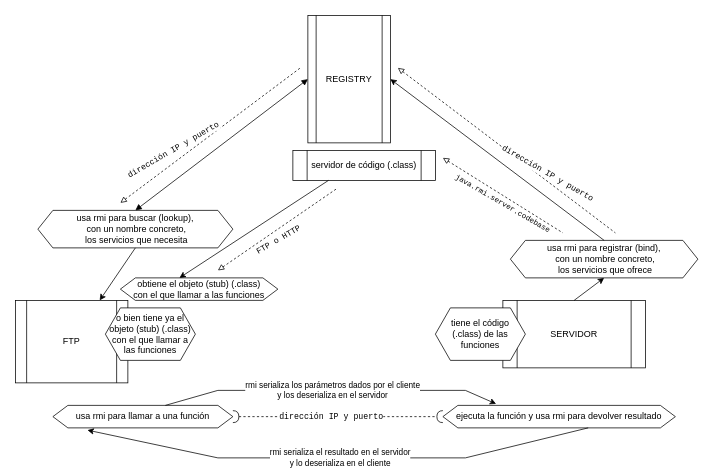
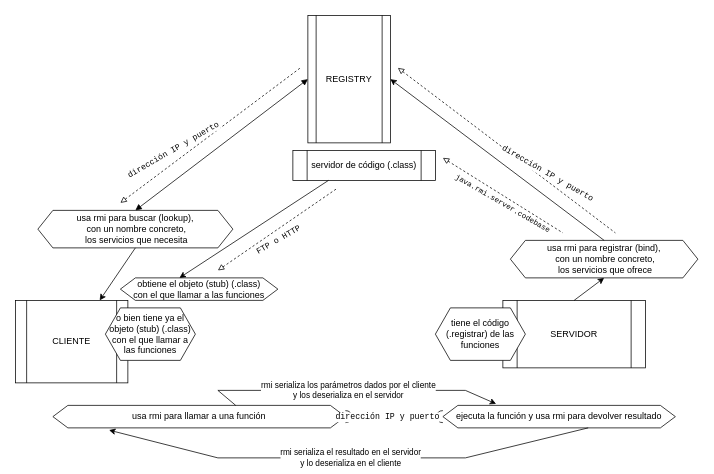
  <mxCell id="0" />
  <mxCell id="1" parent="0" />
- <mxCell id="2" value="FTP" style="shape=process;whiteSpace=wrap;html=1;backgroundOutline=1;" vertex="1" parent="1"><mxGeometry x="20" y="400" width="150" height="110" as="geometry" /></mxCell>
+ <mxCell id="2" value="CLIENTE" style="shape=process;whiteSpace=wrap;html=1;backgroundOutline=1;" vertex="1" parent="1"><mxGeometry x="20" y="400" width="150" height="110" as="geometry" /></mxCell>
  <mxCell id="3" value="SERVIDOR" style="shape=process;whiteSpace=wrap;html=1;backgroundOutline=1;" vertex="1" parent="1"><mxGeometry x="670" y="400" width="190" height="90" as="geometry" /></mxCell>
- <mxCell id="4" value="usa rmi para llamar a una función" style="shape=hexagon;perimeter=hexagonPerimeter2;whiteSpace=wrap;html=1;fixedSize=1;" vertex="1" parent="1"><mxGeometry x="70" y="540" width="240" height="30" as="geometry" /></mxCell>
+ <mxCell id="4" value="usa rmi para llamar a una función" style="shape=hexagon;perimeter=hexagonPerimeter2;whiteSpace=wrap;html=1;fixedSize=1;" vertex="1" parent="1"><mxGeometry x="70" y="540" width="390" height="30" as="geometry" /></mxCell>
  <mxCell id="5" value="ejecuta la función y usa rmi para devolver resultado" style="shape=hexagon;perimeter=hexagonPerimeter2;whiteSpace=wrap;html=1;fixedSize=1;" vertex="1" parent="1"><mxGeometry x="590" y="540" width="310" height="30" as="geometry" /></mxCell>
  <mxCell id="6" value="rmi serializa los parámetros dados por el cliente&lt;br&gt;y los deserializa en el servidor" style="endArrow=classic;html=1;rounded=0;exitX=0.625;exitY=0;exitDx=0;exitDy=0;entryX=0.229;entryY=-0.067;entryDx=0;entryDy=0;entryPerimeter=0;" edge="1" parent="1" source="4" target="5"><mxGeometry x="0.009" relative="1" as="geometry"><mxPoint x="280" y="520" as="sourcePoint" /><mxPoint x="380" y="520" as="targetPoint" /><Array as="points"><mxPoint x="290" y="520" /><mxPoint x="620" y="520" /></Array><mxPoint as="offset" /></mxGeometry></mxCell>
  <mxCell id="7" value="rmi serializa el resultado en el servidor&lt;br&gt;y lo deserializa en el cliente" style="endArrow=none;html=1;rounded=0;exitX=0.192;exitY=1.1;exitDx=0;exitDy=0;entryX=0.625;entryY=1;entryDx=0;entryDy=0;startArrow=classic;startFill=1;endFill=0;exitPerimeter=0;" edge="1" parent="1" source="4" target="5"><mxGeometry x="0.009" relative="1" as="geometry"><mxPoint x="190" y="630" as="sourcePoint" /><mxPoint x="745" y="630" as="targetPoint" /><Array as="points"><mxPoint x="290" y="610" /><mxPoint x="620" y="610" /></Array><mxPoint as="offset" /></mxGeometry></mxCell>
  <mxCell id="8" value="REGISTRY" style="shape=process;whiteSpace=wrap;html=1;backgroundOutline=1;" vertex="1" parent="1"><mxGeometry x="410" y="20" width="110" height="170" as="geometry" /></mxCell>
  <mxCell id="9" value="usa rmi para registrar (bind),&lt;br&gt;&amp;nbsp;con un nombre concreto,&lt;br&gt;&amp;nbsp;los servicios que ofrece" style="shape=hexagon;perimeter=hexagonPerimeter2;whiteSpace=wrap;html=1;fixedSize=1;" vertex="1" parent="1"><mxGeometry x="680" y="320" width="250" height="50" as="geometry" /></mxCell>
  <mxCell id="10" value="usa rmi para buscar (lookup),&lt;br&gt;&amp;nbsp;con un nombre concreto,&lt;br&gt;&amp;nbsp;los servicios que necesita" style="shape=hexagon;perimeter=hexagonPerimeter2;whiteSpace=wrap;html=1;fixedSize=1;" vertex="1" parent="1"><mxGeometry x="50" y="280" width="260" height="50" as="geometry" /></mxCell>
  <mxCell id="11" value="obtiene el objeto (stub) (.class)&lt;br&gt;con el que llamar a las funciones" style="shape=hexagon;perimeter=hexagonPerimeter2;whiteSpace=wrap;html=1;fixedSize=1;" vertex="1" parent="1"><mxGeometry x="160" y="370" width="210" height="30" as="geometry" /></mxCell>
  <mxCell id="12" value="" style="endArrow=classic;html=1;rounded=0;entryX=1;entryY=0.5;entryDx=0;entryDy=0;exitX=0.5;exitY=0;exitDx=0;exitDy=0;" edge="1" parent="1" source="9" target="8"><mxGeometry width="50" height="50" relative="1" as="geometry"><mxPoint x="380" y="530" as="sourcePoint" /><mxPoint x="430" y="480" as="targetPoint" /></mxGeometry></mxCell>
  <mxCell id="13" value="" style="endArrow=block;html=1;rounded=0;entryX=0.5;entryY=0;entryDx=0;entryDy=0;exitX=0;exitY=0.5;exitDx=0;exitDy=0;startArrow=block;startFill=1;endFill=1;" edge="1" parent="1" source="8" target="10"><mxGeometry width="50" height="50" relative="1" as="geometry"><mxPoint x="380" y="530" as="sourcePoint" /><mxPoint x="430" y="480" as="targetPoint" /></mxGeometry></mxCell>
  <mxCell id="14" value="" style="endArrow=classic;html=1;rounded=0;exitX=0.5;exitY=1;exitDx=0;exitDy=0;" edge="1" parent="1" source="10" target="2"><mxGeometry width="50" height="50" relative="1" as="geometry"><mxPoint x="380" y="530" as="sourcePoint" /><mxPoint x="430" y="480" as="targetPoint" /></mxGeometry></mxCell>
  <mxCell id="15" value="servidor de código (.class)" style="shape=process;whiteSpace=wrap;html=1;backgroundOutline=1;" vertex="1" parent="1"><mxGeometry x="390" y="200" width="190" height="40" as="geometry" /></mxCell>
  <mxCell id="16" value="o bien tiene ya el objeto (stub) (.class)&lt;br&gt;con el que llamar a las funciones" style="shape=hexagon;perimeter=hexagonPerimeter2;whiteSpace=wrap;html=1;fixedSize=1;" vertex="1" parent="1"><mxGeometry x="140" y="410" width="120" height="70" as="geometry" /></mxCell>
  <mxCell id="17" value="" style="endArrow=classic;html=1;rounded=0;exitX=0.25;exitY=1;exitDx=0;exitDy=0;entryX=0.375;entryY=0;entryDx=0;entryDy=0;" edge="1" parent="1" source="15" target="11"><mxGeometry width="50" height="50" relative="1" as="geometry"><mxPoint x="455" y="340" as="sourcePoint" /><mxPoint x="370" y="410" as="targetPoint" /></mxGeometry></mxCell>
  <mxCell id="18" value="" style="endArrow=classic;html=1;rounded=0;exitX=0.5;exitY=0;exitDx=0;exitDy=0;entryX=0.5;entryY=1;entryDx=0;entryDy=0;" edge="1" parent="1" source="3" target="9"><mxGeometry width="50" height="50" relative="1" as="geometry"><mxPoint x="380" y="510" as="sourcePoint" /><mxPoint x="430" y="460" as="targetPoint" /></mxGeometry></mxCell>
- <mxCell id="19" value="tiene el código (.class) de las funciones" style="shape=hexagon;perimeter=hexagonPerimeter2;whiteSpace=wrap;html=1;fixedSize=1;" vertex="1" parent="1"><mxGeometry x="580" y="410" width="120" height="70" as="geometry" /></mxCell>
+ <mxCell id="19" value="tiene el código (.registrar) de las funciones" style="shape=hexagon;perimeter=hexagonPerimeter2;whiteSpace=wrap;html=1;fixedSize=1;" vertex="1" parent="1"><mxGeometry x="580" y="410" width="120" height="70" as="geometry" /></mxCell>
  <mxCell id="20" value="" style="endArrow=halfCircle;html=1;rounded=0;entryX=0;entryY=0.5;entryDx=0;entryDy=0;exitX=1;exitY=0.5;exitDx=0;exitDy=0;dashed=1;endFill=0;startArrow=halfCircle;startFill=0;" edge="1" parent="1" source="4" target="5"><mxGeometry relative="1" as="geometry"><mxPoint x="350" y="490" as="sourcePoint" /><mxPoint x="450" y="490" as="targetPoint" /></mxGeometry></mxCell>
  <mxCell id="21" value="dirección IP y puerto" style="edgeLabel;resizable=0;html=1;align=center;verticalAlign=middle;fontStyle=0;fontFamily=Courier New;fontSize=11;" connectable="0" vertex="1" parent="20"><mxGeometry relative="1" as="geometry"><mxPoint x="-10" as="offset" /></mxGeometry></mxCell>
  <mxCell id="22" value="" style="endArrow=none;html=1;rounded=0;dashed=1;endFill=0;startArrow=block;startFill=0;" edge="1" parent="1"><mxGeometry relative="1" as="geometry"><mxPoint x="530" y="90" as="sourcePoint" /><mxPoint x="820" y="310" as="targetPoint" /></mxGeometry></mxCell>
  <mxCell id="23" value="dirección IP y puerto" style="edgeLabel;resizable=0;html=1;align=center;verticalAlign=middle;rotation=30;fontFamily=Courier New;" connectable="0" vertex="1" parent="22"><mxGeometry relative="1" as="geometry"><mxPoint x="55" y="30" as="offset" /></mxGeometry></mxCell>
  <mxCell id="24" value="" style="endArrow=none;html=1;rounded=0;dashed=1;endFill=0;startArrow=block;startFill=0;" edge="1" parent="1"><mxGeometry relative="1" as="geometry"><mxPoint x="160" y="270" as="sourcePoint" /><mxPoint x="400" y="90" as="targetPoint" /></mxGeometry></mxCell>
  <mxCell id="25" value="dirección IP y puerto" style="edgeLabel;resizable=0;html=1;align=center;verticalAlign=middle;rotation=-30;fontFamily=Courier New;" connectable="0" vertex="1" parent="24"><mxGeometry relative="1" as="geometry"><mxPoint x="-50" y="20" as="offset" /></mxGeometry></mxCell>
  <mxCell id="26" value="" style="endArrow=none;html=1;rounded=0;dashed=1;endFill=0;startArrow=block;startFill=0;" edge="1" parent="1"><mxGeometry relative="1" as="geometry"><mxPoint x="290" y="360" as="sourcePoint" /><mxPoint x="450" y="250" as="targetPoint" /></mxGeometry></mxCell>
  <mxCell id="27" value="FTP o HTTP" style="edgeLabel;resizable=0;html=1;align=center;verticalAlign=middle;rotation=-30;fontFamily=Courier New;" connectable="0" vertex="1" parent="26"><mxGeometry relative="1" as="geometry"><mxPoint y="15" as="offset" /></mxGeometry></mxCell>
  <mxCell id="28" value="" style="endArrow=none;html=1;rounded=0;dashed=1;endFill=0;startArrow=block;startFill=0;" edge="1" parent="1"><mxGeometry relative="1" as="geometry"><mxPoint x="590" y="210" as="sourcePoint" /><mxPoint x="750" y="310" as="targetPoint" /></mxGeometry></mxCell>
  <mxCell id="29" value="java.rmi.server.codebase" style="edgeLabel;resizable=0;html=1;align=center;verticalAlign=middle;rotation=30;fontFamily=Courier New;fontSize=10;" connectable="0" vertex="1" parent="28"><mxGeometry relative="1" as="geometry"><mxPoint y="10" as="offset" /></mxGeometry></mxCell>
